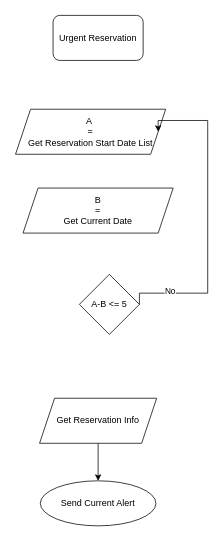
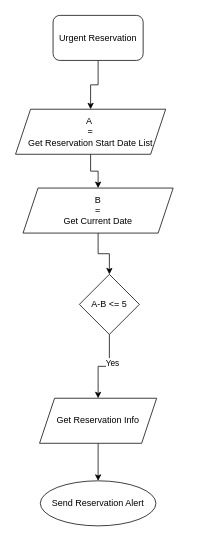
  <mxCell id="0" />
  <mxCell id="1" parent="0" />
+ <mxCell id="2" style="edgeStyle=orthogonalEdgeStyle;rounded=0;orthogonalLoop=1;jettySize=auto;html=1;" parent="1" source="3" target="5" edge="1"><mxGeometry relative="1" as="geometry" /></mxCell>
  <mxCell id="3" value="Urgent Reservation" style="rounded=1;whiteSpace=wrap;html=1;" parent="1" vertex="1"><mxGeometry x="70" y="20" width="120" height="60" as="geometry" /></mxCell>
+ <mxCell id="4" style="edgeStyle=orthogonalEdgeStyle;rounded=0;orthogonalLoop=1;jettySize=auto;html=1;" parent="1" source="5" target="7" edge="1"><mxGeometry relative="1" as="geometry" /></mxCell>
  <mxCell id="5" value="A&amp;nbsp;&lt;div&gt;=&lt;/div&gt;&lt;div&gt;Get Reservation Start Date List&lt;/div&gt;" style="shape=parallelogram;perimeter=parallelogramPerimeter;whiteSpace=wrap;html=1;fixedSize=1;" parent="1" vertex="1"><mxGeometry x="20" y="145" width="200" height="60" as="geometry" /></mxCell>
+ <mxCell id="6" style="edgeStyle=orthogonalEdgeStyle;rounded=0;orthogonalLoop=1;jettySize=auto;html=1;" parent="1" source="7" target="12" edge="1"><mxGeometry relative="1" as="geometry" /></mxCell>
  <mxCell id="7" value="B&lt;div&gt;=&lt;div&gt;Get Current Date&lt;/div&gt;&lt;/div&gt;" style="shape=parallelogram;perimeter=parallelogramPerimeter;whiteSpace=wrap;html=1;fixedSize=1;" parent="1" vertex="1"><mxGeometry x="30" y="250" width="200" height="60" as="geometry" /></mxCell>
- <mxCell id="10" style="edgeStyle=orthogonalEdgeStyle;rounded=0;orthogonalLoop=1;jettySize=auto;html=1;exitX=1;exitY=0.5;exitDx=0;exitDy=0;entryX=1;entryY=0.5;entryDx=0;entryDy=0;" parent="1" source="12" target="5" edge="1"><mxGeometry relative="1" as="geometry"><mxPoint x="406" y="100" as="targetPoint" /><mxPoint x="170" y="410" as="sourcePoint" /><Array as="points"><mxPoint x="276" y="390" /><mxPoint x="276" y="160" /></Array></mxGeometry></mxCell>
- <mxCell id="11" value="No" style="edgeLabel;html=1;align=center;verticalAlign=middle;resizable=0;points=[];" parent="10" vertex="1" connectable="0"><mxGeometry x="-0.735" y="3" relative="1" as="geometry"><mxPoint as="offset" /></mxGeometry></mxCell>
+ <mxCell id="8" style="edgeStyle=orthogonalEdgeStyle;rounded=0;orthogonalLoop=1;jettySize=auto;html=1;" parent="1" source="12" target="14" edge="1"><mxGeometry relative="1" as="geometry" /></mxCell>
+ <mxCell id="9" value="Yes" style="edgeLabel;html=1;align=center;verticalAlign=middle;resizable=0;points=[];" parent="8" vertex="1" connectable="0"><mxGeometry x="-0.253" y="3" relative="1" as="geometry"><mxPoint as="offset" /></mxGeometry></mxCell>
  <mxCell id="12" value="A-B &amp;lt;= 5" style="rhombus;whiteSpace=wrap;html=1;" parent="1" vertex="1"><mxGeometry x="105" y="365" width="80" height="80" as="geometry" /></mxCell>
  <mxCell id="13" value="" style="edgeStyle=orthogonalEdgeStyle;rounded=0;orthogonalLoop=1;jettySize=auto;html=1;entryX=0.5;entryY=0;entryDx=0;entryDy=0;" parent="1" source="14" target="15" edge="1"><mxGeometry relative="1" as="geometry"><mxPoint x="130" y="660" as="targetPoint" /></mxGeometry></mxCell>
  <mxCell id="14" value="Get Reservation Info" style="shape=parallelogram;perimeter=parallelogramPerimeter;whiteSpace=wrap;html=1;fixedSize=1;" parent="1" vertex="1"><mxGeometry x="52" y="530" width="156" height="60" as="geometry" /></mxCell>
- <mxCell id="15" value="Send Current Alert" style="ellipse;whiteSpace=wrap;html=1;" parent="1" vertex="1"><mxGeometry x="53" y="640" width="154" height="60" as="geometry" /></mxCell>
+ <mxCell id="15" value="Send Reservation Alert" style="ellipse;whiteSpace=wrap;html=1;" parent="1" vertex="1"><mxGeometry x="53" y="640" width="154" height="60" as="geometry" /></mxCell>
